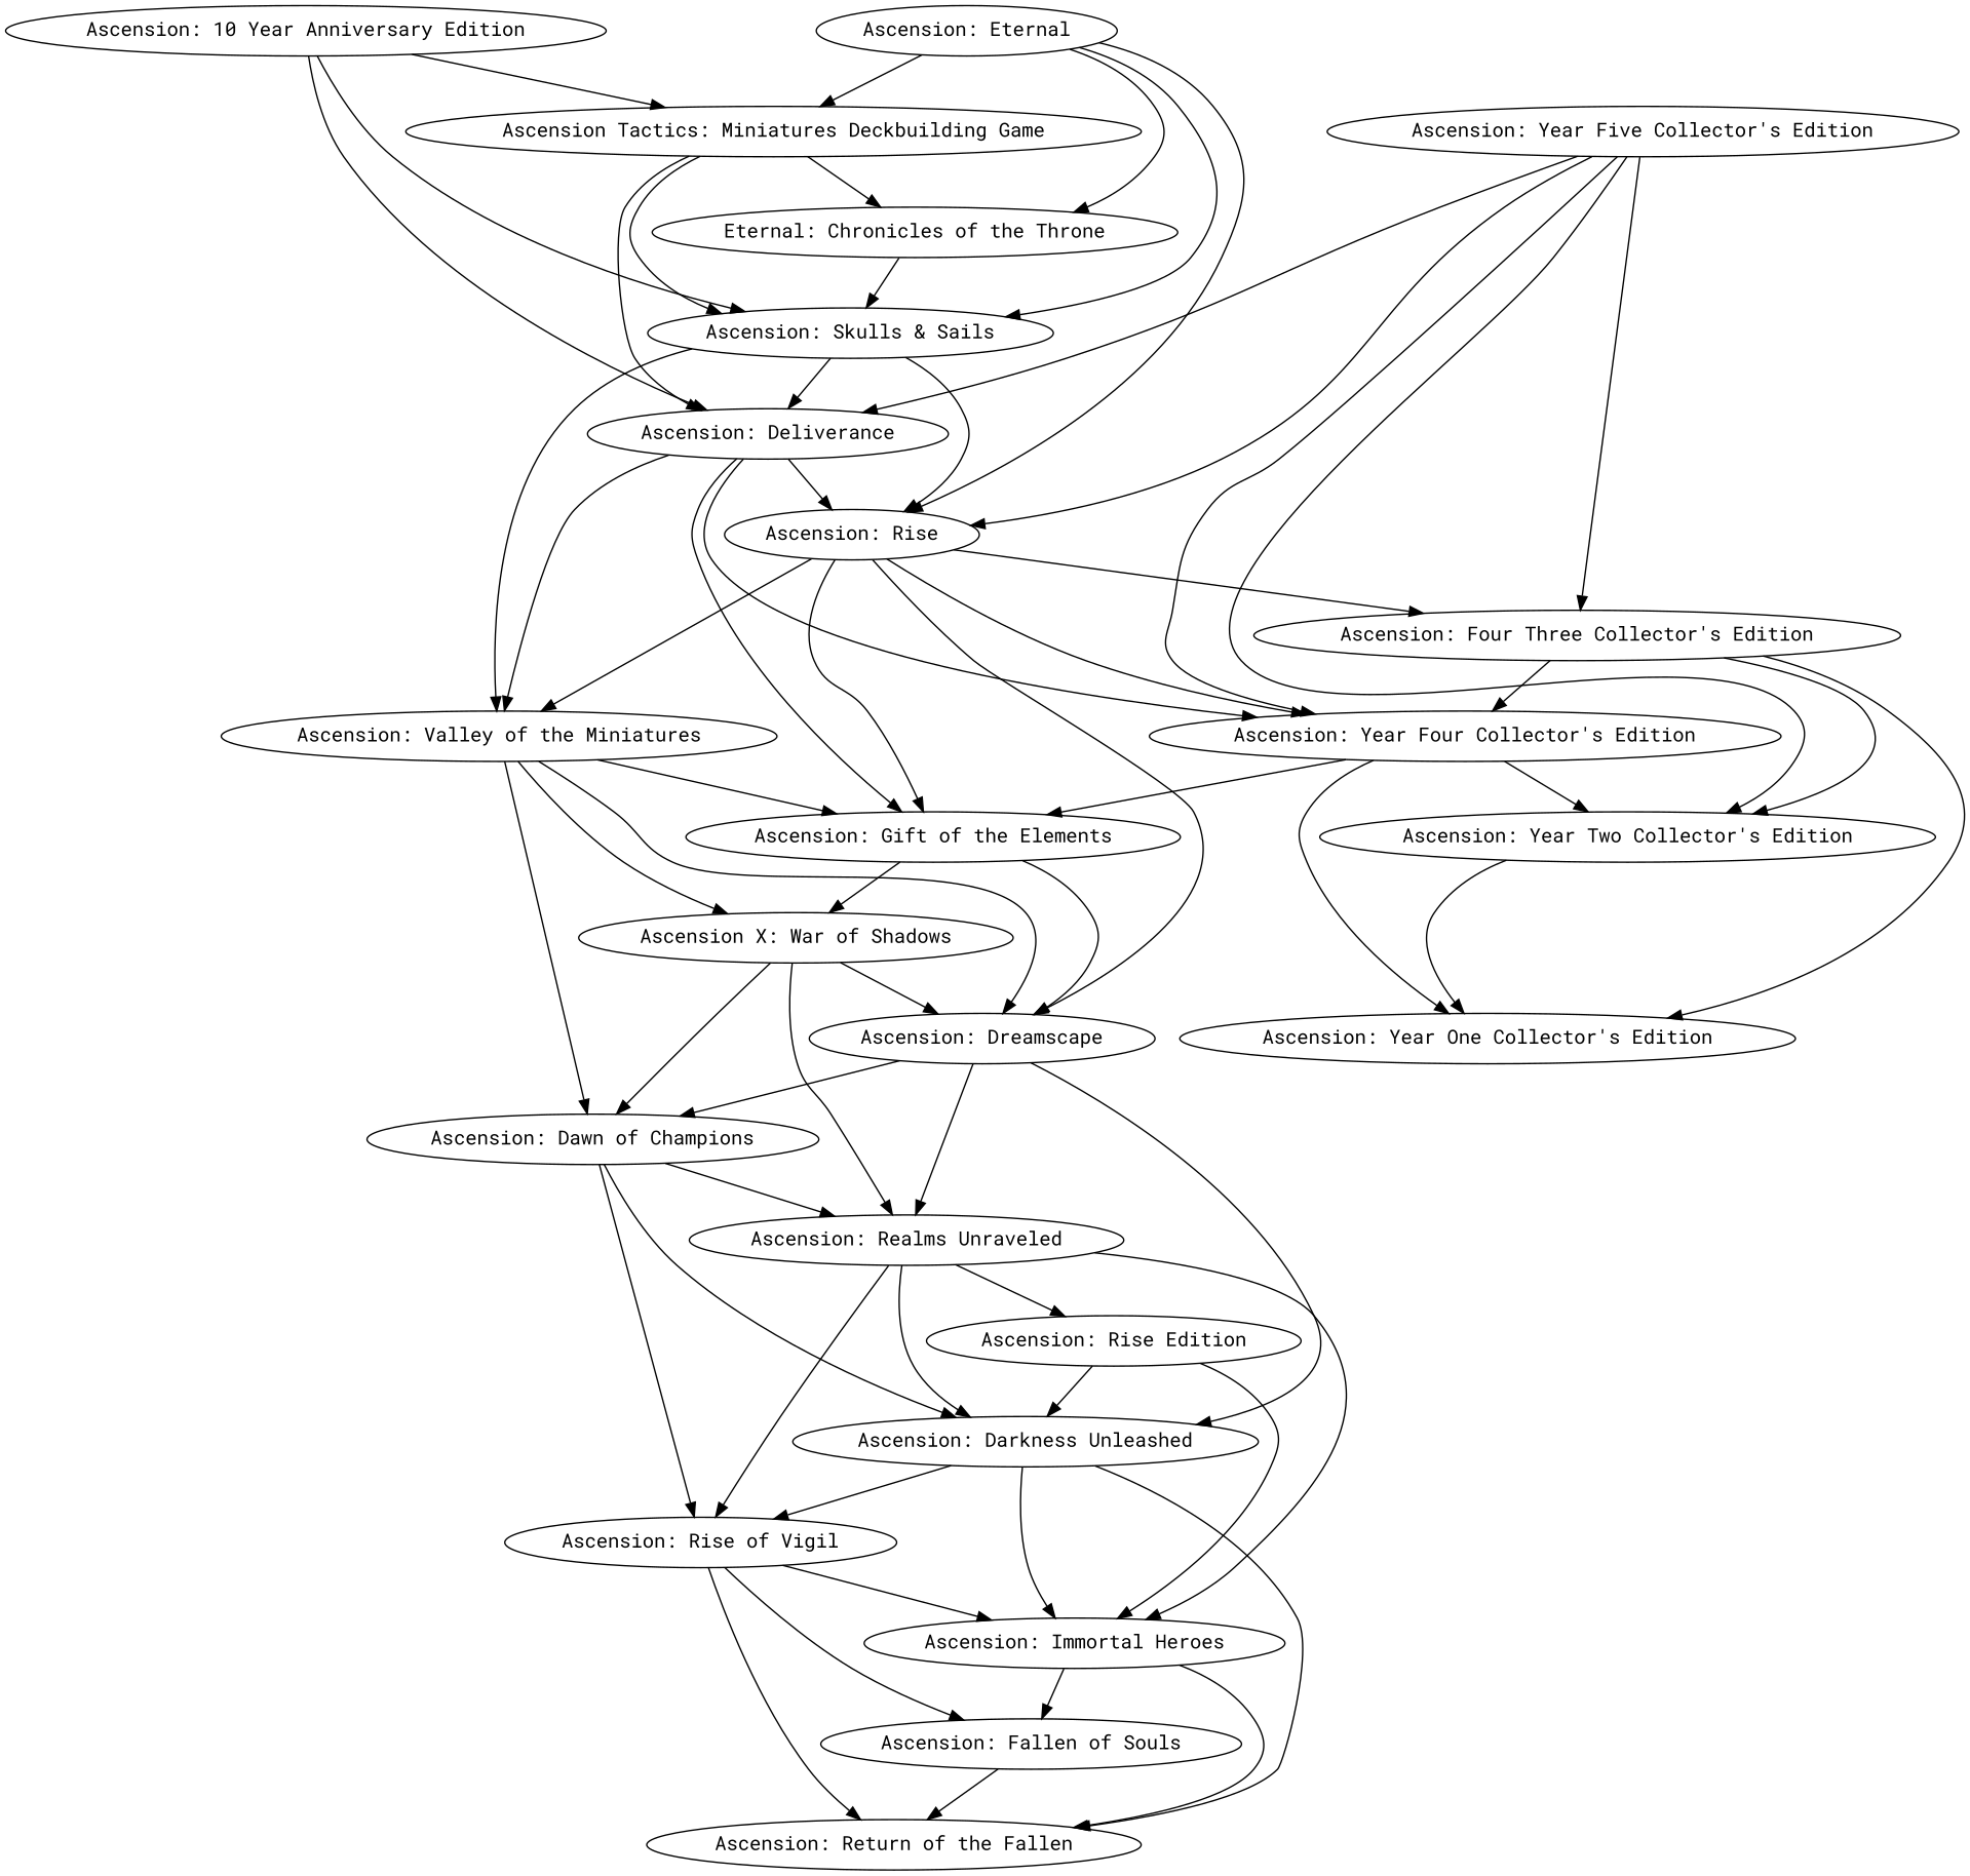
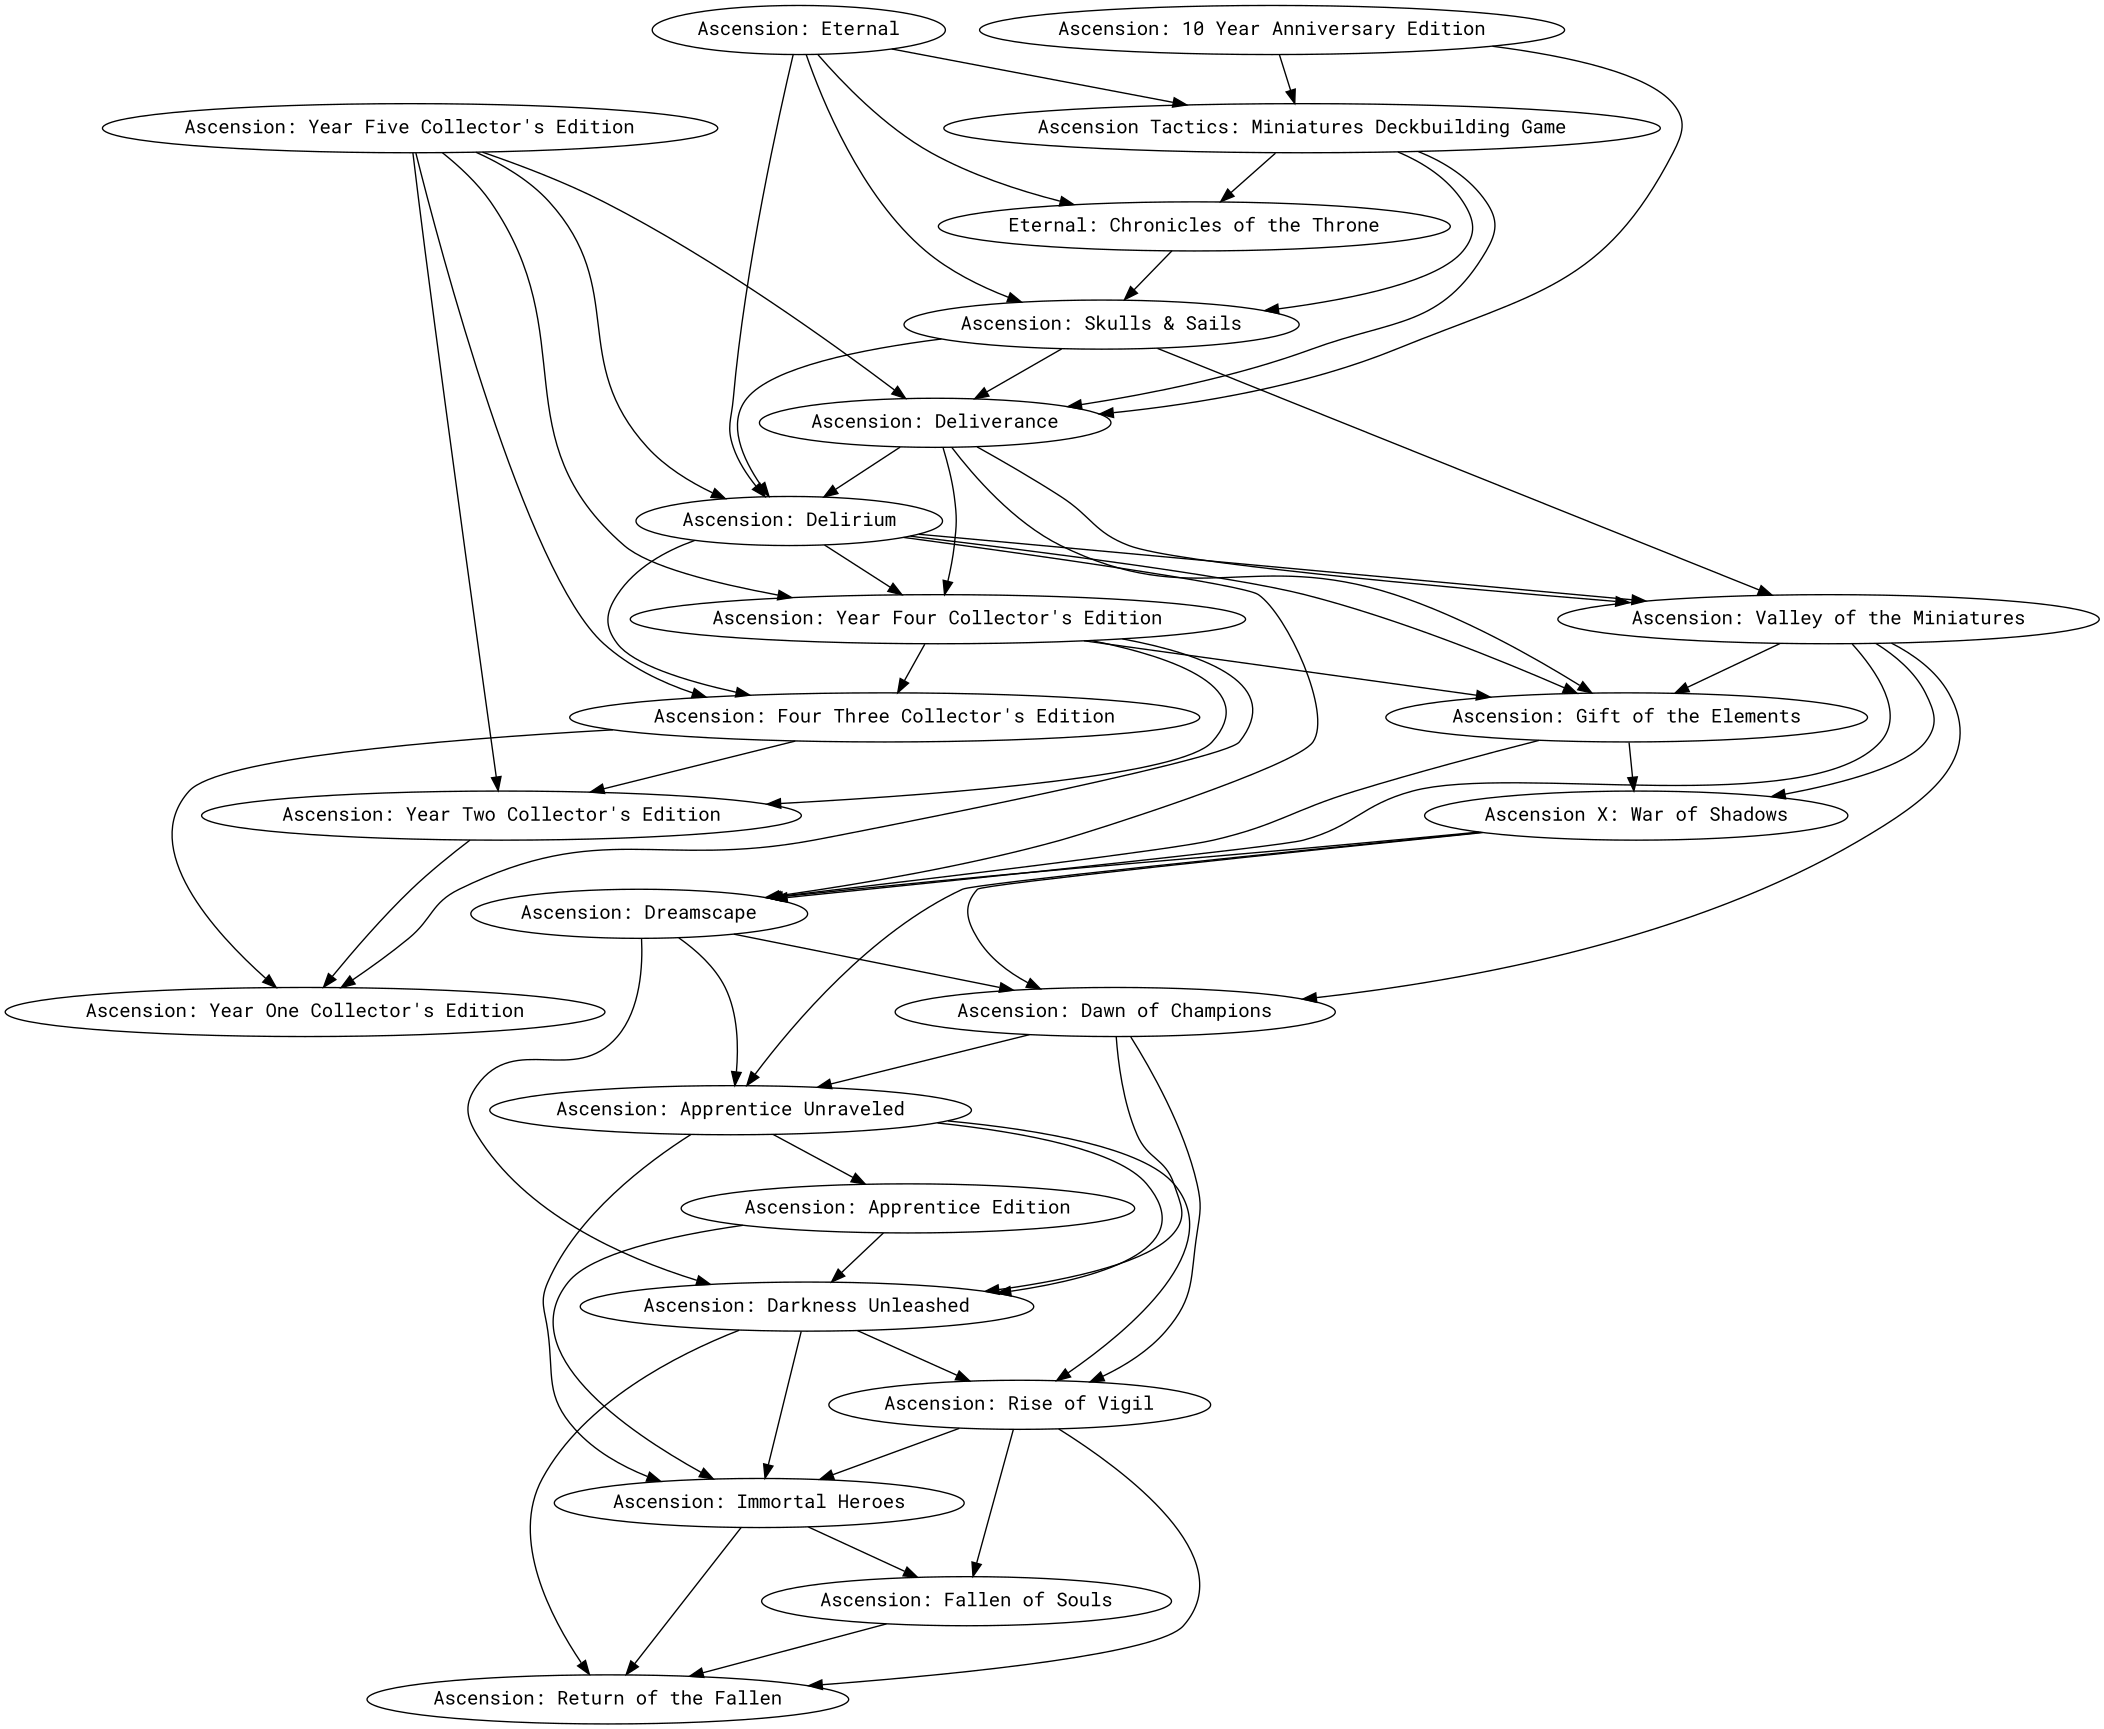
  digraph {
    fontname="Roboto Mono"
    node [complexity=2.0 fontname="Roboto Mono" max_players=4 max_players_best=2 max_players_rec=4 max_time=30 min_players=1 min_players_best=2 min_players_rec=2 min_time=30 year=2015]
    edge [fontname="Roboto Mono"]
    n1 [bayes_rating=6.56823 complexity=2.3269 l="32.957060873125585,-17.231180063866926" label="Ascension: Fallen of Souls" rating=7.27812 year=2011]
    n2 [bayes_rating=6.52946 complexity=2.1557 l="32.96087025718926,-17.275642228683523" label="Ascension: Return of the Fallen" max_players=2 max_players_rec=2 rating=7.26897 year=2011]
    n3 [bayes_rating=6.25834 complexity=2.1071 l="33.08317563066576,-17.245263095698665" label="Ascension: Immortal Heroes" max_players=2 max_players_rec=3 rating=7.31713 year=2012]
    n4 [bayes_rating=6.22035 complexity=2.2676 l="33.04932821944153,-17.30937129819246" label="Ascension: Rise of Vigil" min_players=2 rating=7.1688 year=2013]
    n5 [bayes_rating=6.07159 complexity=2.3103 l="33.13864532102734,-17.318404544591527" label="Ascension: Darkness Unleashed" max_players=2 max_players_rec=2 rating=7.37664 year=2013]
-   n6 [bayes_rating=5.99499 complexity=1.9423 l="33.30132327115848,-17.16250491721112" label="Ascension: Rise Edition" max_players=2 max_players_rec=2 min_players=2 min_players_rec=1 rating=7.07515 year=2013]
-   n7 [bayes_rating=6.16113 complexity=2.1613 l="33.24998420146919,-17.316430900872998" label="Ascension: Realms Unraveled" rating=7.50499 year=2014]
+   n6 [bayes_rating=5.99499 complexity=1.9423 l="33.30132327115848,-17.16250491721112" label="Ascension: Apprentice Edition" max_players=2 max_players_rec=2 min_players=2 min_players_rec=1 rating=7.07515 year=2013]
+   n7 [bayes_rating=6.16113 complexity=2.1613 l="33.24998420146919,-17.316430900872998" label="Ascension: Apprentice Unraveled" rating=7.50499 year=2014]
    n8 [bayes_rating=5.93322 complexity=2.25 l="33.21904883756841,-17.383665399436484" label="Ascension: Dawn of Champions" rating=7.32379]
    n9 [bayes_rating=6.03169 complexity=2.2941 l="33.35624694676051,-17.39823232035716" label="Ascension: Dreamscape" max_time=60 rating=7.63539]
    n10 [bayes_rating=5.92302 l="33.27709838171044,-17.44314920342125" label="Ascension X: War of Shadows" max_time=45 min_players=2 rating=7.51214 year=2016]
    n11 [bayes_rating=5.69661 l="33.416828558726216,-17.460513851037796" label="Ascension: Valley of the Miniatures" max_players_best=4 min_players_best=1 rating=7.23907 year=2017]
    n12 [bayes_rating=5.85631 complexity=2.125 l="33.39294291862157,-17.50628307157818" label="Ascension: Gift of the Elements" max_time=60 min_players_rec=1 rating=7.54662 year=2017]
-   n13 [bayes_rating=5.73957 l="33.54590169836631,-17.486866392577625" label="Ascension: Rise" rating=7.70878 year=2018]
+   n13 [bayes_rating=5.73957 l="33.54590169836631,-17.486866392577625" label="Ascension: Delirium" rating=7.70878 year=2018]
    n14 [bayes_rating=5.70433 complexity=2.5 l="33.964515236545395,-17.50564490153535" label="Ascension: Four Three Collector's Edition" max_players=6 max_players_best=6 max_players_rec=6 min_players_best=1 min_players_rec=1 rating=7.96297 year=2016]
    n15 [bayes_rating=5.62899 l="33.849281876107696,-17.47113048089302" label="Ascension: Year Four Collector's Edition" max_players_best=4 min_players_best=1 min_players_rec=1 rating=8.07552 year=2017]
    n16 [bayes_rating=5.74178 complexity=3.0 l="33.98902998759438,-17.439306235343004" label="Ascension: Year Two Collector's Edition" max_players=6 rating=7.82263]
    n17 [bayes_rating=5.87654 complexity=2.2857 l="34.07970910396514,-17.470160209083335" label="Ascension: Year One Collector's Edition" max_players=6 rating=7.87022]
    n18 [bayes_rating=5.62264 l="33.84173438506739,-17.540347813639556" label="Ascension: Year Five Collector's Edition" max_players_best=4 min_players_best=1 min_players_rec=1 rating=8.29732 year=2019]
    n19 [bayes_rating=5.71049 l="33.54470608505269,-17.559945951096413" label="Ascension: Deliverance" rating=7.87943 year=2018]
    n20 [bayes_rating=5.79487 l="33.39847932530865,-17.620816426199305" label="Ascension: Skulls & Sails" max_players_best=4 min_players=2 rating=7.44481 year=2019]
    n21 [bayes_rating=5.69424 complexity=2.1667 l="33.70260687511766,-17.690795837890263" label="Ascension: Eternal" max_players=2 max_players_rec=2 max_time=40 min_players_rec=1 rating=7.69574 year=2020]
    n22 [bayes_rating=6.14442 complexity=2.5385 l="33.5223067152064,-17.8332261469501" label="Ascension Tactics: Miniatures Deckbuilding Game" max_time=90 min_players_rec=1 min_time=45 rating=7.85167 year=2022]
    n23 [bayes_rating=5.74779 complexity=2.1818 l="33.241021558845425,-17.973305686691166" label="Eternal: Chronicles of the Throne" max_players_rec=3 max_time=45 min_players=2 min_players_rec=1 rating=7.31582 year=2019]
    n24 [bayes_rating=6.14267 complexity=1.8065 l="33.2056066330502,-17.72933552546477" label="Ascension: 10 Year Anniversary Edition" min_players_rec=1 rating=7.77091 year=2022]
    n1 -> n2 [weight=0.578137494048882]
    n3 -> n1 [weight=0.600061896927529]
    n3 -> n2 [weight=0.512721151234058]
    n4 -> n1 [weight=0.434664702316534]
    n4 -> n2 [weight=0.396656527501503]
    n4 -> n3 [weight=0.517787799448195]
    n5 -> n2 [weight=0.37562608499706]
    n5 -> n3 [weight=0.503017508778146]
    n5 -> n4 [weight=0.625840457833505]
    n6 -> n3 [weight=0.145852491045644]
    n6 -> n5 [weight=0.161048156011376]
    n7 -> n3 [weight=0.400145070300328]
    n7 -> n4 [weight=0.411204545500507]
    n7 -> n5 [weight=0.486071907372905]
    n7 -> n6 [weight=0.168051668047413]
    n8 -> n4 [weight=0.36297569889119]
    n8 -> n5 [weight=0.428415779452801]
    n8 -> n7 [weight=0.503133870036663]
    n9 -> n5 [weight=0.372995277781089]
    n9 -> n7 [weight=0.394259286091879]
    n9 -> n8 [weight=0.49137808363802]
    n10 -> n7 [weight=0.350536665569671]
    n10 -> n8 [weight=0.449099378111125]
    n10 -> n9 [weight=0.50141230958065]
    n11 -> n8 [weight=0.388561050115664]
    n11 -> n9 [weight=0.433086830004708]
    n11 -> n10 [weight=0.46589101052968]
    n11 -> n12 [weight=0.553286061045926]
    n12 -> n9 [weight=0.428794875760923]
    n12 -> n10 [weight=0.44509767500704]
    n13 -> n9 [weight=0.419359144530182]
    n13 -> n11 [weight=0.5219770661422]
    n13 -> n12 [weight=0.442993696836403]
    n13 -> n14 [weight=0.144479536419176]
    n13 -> n15 [weight=0.174313696747552]
    n14 -> n16 [weight=0.45001547231037]
    n14 -> n17 [weight=0.361439309090029]
    n15 -> n12 [weight=0.139242296522603]
-   n14 -> n15 [weight=0.488069541719116]
+   n15 -> n14 [weight=0.488069541719116]
    n15 -> n16 [weight=0.361702982242951]
    n15 -> n17 [weight=0.316499718812808]
    n16 -> n17 [weight=0.479902122190326]
    n18 -> n13 [weight=0.155091584231253]
    n18 -> n14 [weight=0.348776709906343]
    n18 -> n15 [weight=0.48627819565345]
    n18 -> n16 [weight=0.243426914278064]
    n18 -> n19 [weight=0.16938869865293]
    n19 -> n11 [weight=0.419622858179462]
    n19 -> n12 [weight=0.341903032209818]
    n19 -> n13 [weight=0.529313927585203]
    n19 -> n15 [weight=0.155374986569353]
    n20 -> n11 [weight=0.244946788876499]
    n20 -> n13 [weight=0.261219723618891]
    n20 -> n19 [weight=0.267549067482072]
    n21 -> n13 [weight=0.12984486025836]
    n21 -> n20 [weight=0.118810029012585]
    n21 -> n22 [weight=0.0951281478078206]
    n21 -> n23 [weight=0.0613155938972446]
    n22 -> n19 [weight=0.0953738694710638]
    n22 -> n20 [weight=0.111647549297037]
    n22 -> n23 [weight=0.0855809913018182]
    n23 -> n20 [weight=0.0643936380584969]
    n24 -> n19 [weight=0.093582386857899]
-   n24 -> n20 [weight=0.171014994331219]
    n24 -> n22 [weight=0.0944575109064256]
  }
